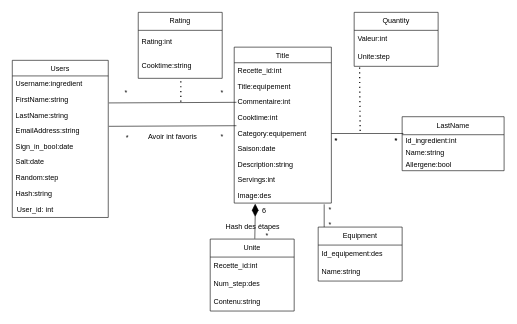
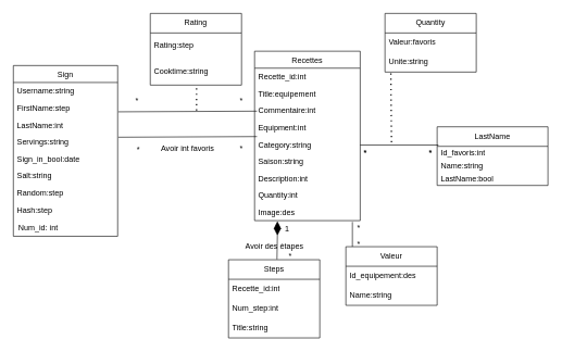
  <mxCell id="0" />
  <mxCell id="1" parent="0" />
- <mxCell id="2" value="Users" style="swimlane;fontStyle=0;align=center;verticalAlign=top;childLayout=stackLayout;horizontal=1;startSize=26;horizontalStack=0;resizeParent=1;resizeLast=0;collapsible=1;marginBottom=0;rounded=0;shadow=0;strokeWidth=1;" parent="1" vertex="1"><mxGeometry x="20" y="100" width="160" height="262" as="geometry"><mxRectangle x="230" y="140" width="160" height="26" as="alternateBounds" /></mxGeometry></mxCell>
- <mxCell id="3" value="Username:ingredient" style="text;align=left;verticalAlign=top;spacingLeft=4;spacingRight=4;overflow=hidden;rotatable=0;points=[[0,0.5],[1,0.5]];portConstraint=eastwest;rounded=0;shadow=0;html=0;" parent="2" vertex="1"><mxGeometry y="26" width="160" height="26" as="geometry" /></mxCell>
- <mxCell id="4" value="FirstName:string" style="text;align=left;verticalAlign=top;spacingLeft=4;spacingRight=4;overflow=hidden;rotatable=0;points=[[0,0.5],[1,0.5]];portConstraint=eastwest;rounded=0;shadow=0;html=0;" parent="2" vertex="1"><mxGeometry y="52" width="160" height="26" as="geometry" /></mxCell>
- <mxCell id="5" value="LastName:string" style="text;align=left;verticalAlign=top;spacingLeft=4;spacingRight=4;overflow=hidden;rotatable=0;points=[[0,0.5],[1,0.5]];portConstraint=eastwest;rounded=0;shadow=0;html=0;" parent="2" vertex="1"><mxGeometry y="78" width="160" height="26" as="geometry" /></mxCell>
- <mxCell id="6" value="EmailAddress:string" style="text;align=left;verticalAlign=top;spacingLeft=4;spacingRight=4;overflow=hidden;rotatable=0;points=[[0,0.5],[1,0.5]];portConstraint=eastwest;rounded=0;shadow=0;html=0;" parent="2" vertex="1"><mxGeometry y="104" width="160" height="26" as="geometry" /></mxCell>
+ <mxCell id="2" value="Sign" style="swimlane;fontStyle=0;align=center;verticalAlign=top;childLayout=stackLayout;horizontal=1;startSize=26;horizontalStack=0;resizeParent=1;resizeLast=0;collapsible=1;marginBottom=0;rounded=0;shadow=0;strokeWidth=1;" parent="1" vertex="1"><mxGeometry x="20" y="100" width="160" height="262" as="geometry"><mxRectangle x="230" y="140" width="160" height="26" as="alternateBounds" /></mxGeometry></mxCell>
+ <mxCell id="3" value="Username:string" style="text;align=left;verticalAlign=top;spacingLeft=4;spacingRight=4;overflow=hidden;rotatable=0;points=[[0,0.5],[1,0.5]];portConstraint=eastwest;rounded=0;shadow=0;html=0;" parent="2" vertex="1"><mxGeometry y="26" width="160" height="26" as="geometry" /></mxCell>
+ <mxCell id="4" value="FirstName:step" style="text;align=left;verticalAlign=top;spacingLeft=4;spacingRight=4;overflow=hidden;rotatable=0;points=[[0,0.5],[1,0.5]];portConstraint=eastwest;rounded=0;shadow=0;html=0;" parent="2" vertex="1"><mxGeometry y="52" width="160" height="26" as="geometry" /></mxCell>
+ <mxCell id="5" value="LastName:int" style="text;align=left;verticalAlign=top;spacingLeft=4;spacingRight=4;overflow=hidden;rotatable=0;points=[[0,0.5],[1,0.5]];portConstraint=eastwest;rounded=0;shadow=0;html=0;" parent="2" vertex="1"><mxGeometry y="78" width="160" height="26" as="geometry" /></mxCell>
+ <mxCell id="6" value="Servings:string" style="text;align=left;verticalAlign=top;spacingLeft=4;spacingRight=4;overflow=hidden;rotatable=0;points=[[0,0.5],[1,0.5]];portConstraint=eastwest;rounded=0;shadow=0;html=0;" parent="2" vertex="1"><mxGeometry y="104" width="160" height="26" as="geometry" /></mxCell>
  <mxCell id="7" value="Sign_in_bool:date" style="text;align=left;verticalAlign=top;spacingLeft=4;spacingRight=4;overflow=hidden;rotatable=0;points=[[0,0.5],[1,0.5]];portConstraint=eastwest;rounded=0;shadow=0;html=0;" parent="2" vertex="1"><mxGeometry y="130" width="160" height="26" as="geometry" /></mxCell>
- <mxCell id="8" value="Salt:date" style="text;align=left;verticalAlign=top;spacingLeft=4;spacingRight=4;overflow=hidden;rotatable=0;points=[[0,0.5],[1,0.5]];portConstraint=eastwest;rounded=0;shadow=0;html=0;" parent="2" vertex="1"><mxGeometry y="156" width="160" height="26" as="geometry" /></mxCell>
+ <mxCell id="8" value="Salt:string" style="text;align=left;verticalAlign=top;spacingLeft=4;spacingRight=4;overflow=hidden;rotatable=0;points=[[0,0.5],[1,0.5]];portConstraint=eastwest;rounded=0;shadow=0;html=0;" parent="2" vertex="1"><mxGeometry y="156" width="160" height="26" as="geometry" /></mxCell>
  <mxCell id="9" value="Random:step" style="text;align=left;verticalAlign=top;spacingLeft=4;spacingRight=4;overflow=hidden;rotatable=0;points=[[0,0.5],[1,0.5]];portConstraint=eastwest;rounded=0;shadow=0;html=0;" parent="2" vertex="1"><mxGeometry y="182" width="160" height="26" as="geometry" /></mxCell>
- <mxCell id="10" value="Hash:string" style="text;align=left;verticalAlign=top;spacingLeft=4;spacingRight=4;overflow=hidden;rotatable=0;points=[[0,0.5],[1,0.5]];portConstraint=eastwest;rounded=0;shadow=0;html=0;" parent="2" vertex="1"><mxGeometry y="208" width="160" height="26" as="geometry" /></mxCell>
- <mxCell id="11" value="Title" style="swimlane;fontStyle=0;align=center;verticalAlign=top;childLayout=stackLayout;horizontal=1;startSize=26;horizontalStack=0;resizeParent=1;resizeLast=0;collapsible=1;marginBottom=0;rounded=0;shadow=0;strokeWidth=1;" parent="1" vertex="1"><mxGeometry x="390" y="78" width="162" height="260" as="geometry"><mxRectangle x="550" y="140" width="160" height="26" as="alternateBounds" /></mxGeometry></mxCell>
+ <mxCell id="10" value="Hash:step" style="text;align=left;verticalAlign=top;spacingLeft=4;spacingRight=4;overflow=hidden;rotatable=0;points=[[0,0.5],[1,0.5]];portConstraint=eastwest;rounded=0;shadow=0;html=0;" parent="2" vertex="1"><mxGeometry y="208" width="160" height="26" as="geometry" /></mxCell>
+ <mxCell id="11" value="Recettes" style="swimlane;fontStyle=0;align=center;verticalAlign=top;childLayout=stackLayout;horizontal=1;startSize=26;horizontalStack=0;resizeParent=1;resizeLast=0;collapsible=1;marginBottom=0;rounded=0;shadow=0;strokeWidth=1;" parent="1" vertex="1"><mxGeometry x="390" y="78" width="162" height="260" as="geometry"><mxRectangle x="550" y="140" width="160" height="26" as="alternateBounds" /></mxGeometry></mxCell>
  <mxCell id="12" value="Recette_id:int" style="text;align=left;verticalAlign=top;spacingLeft=4;spacingRight=4;overflow=hidden;rotatable=0;points=[[0,0.5],[1,0.5]];portConstraint=eastwest;" parent="11" vertex="1"><mxGeometry y="26" width="162" height="26" as="geometry" /></mxCell>
  <mxCell id="13" value="Title:equipement" style="text;align=left;verticalAlign=top;spacingLeft=4;spacingRight=4;overflow=hidden;rotatable=0;points=[[0,0.5],[1,0.5]];portConstraint=eastwest;rounded=0;shadow=0;html=0;" parent="11" vertex="1"><mxGeometry y="52" width="162" height="26" as="geometry" /></mxCell>
  <mxCell id="14" value="Commentaire:int" style="text;align=left;verticalAlign=top;spacingLeft=4;spacingRight=4;overflow=hidden;rotatable=0;points=[[0,0.5],[1,0.5]];portConstraint=eastwest;rounded=0;shadow=0;html=0;" parent="11" vertex="1"><mxGeometry y="78" width="162" height="26" as="geometry" /></mxCell>
- <mxCell id="15" value="Cooktime:int" style="text;align=left;verticalAlign=top;spacingLeft=4;spacingRight=4;overflow=hidden;rotatable=0;points=[[0,0.5],[1,0.5]];portConstraint=eastwest;rounded=0;shadow=0;html=0;" parent="11" vertex="1"><mxGeometry y="104" width="162" height="26" as="geometry" /></mxCell>
- <mxCell id="16" value="Category:equipement" style="text;align=left;verticalAlign=top;spacingLeft=4;spacingRight=4;overflow=hidden;rotatable=0;points=[[0,0.5],[1,0.5]];portConstraint=eastwest;rounded=0;shadow=0;html=0;" parent="11" vertex="1"><mxGeometry y="130" width="162" height="26" as="geometry" /></mxCell>
- <mxCell id="17" value="Saison:date" style="text;align=left;verticalAlign=top;spacingLeft=4;spacingRight=4;overflow=hidden;rotatable=0;points=[[0,0.5],[1,0.5]];portConstraint=eastwest;rounded=0;shadow=0;html=0;" parent="11" vertex="1"><mxGeometry y="156" width="162" height="26" as="geometry" /></mxCell>
- <mxCell id="18" value="Description:string" style="text;align=left;verticalAlign=top;spacingLeft=4;spacingRight=4;overflow=hidden;rotatable=0;points=[[0,0.5],[1,0.5]];portConstraint=eastwest;rounded=0;shadow=0;html=0;" parent="11" vertex="1"><mxGeometry y="182" width="162" height="26" as="geometry" /></mxCell>
- <mxCell id="19" value="Servings:int" style="text;align=left;verticalAlign=top;spacingLeft=4;spacingRight=4;overflow=hidden;rotatable=0;points=[[0,0.5],[1,0.5]];portConstraint=eastwest;rounded=0;shadow=0;html=0;" parent="11" vertex="1"><mxGeometry y="208" width="162" height="26" as="geometry" /></mxCell>
+ <mxCell id="15" value="Equipment:int" style="text;align=left;verticalAlign=top;spacingLeft=4;spacingRight=4;overflow=hidden;rotatable=0;points=[[0,0.5],[1,0.5]];portConstraint=eastwest;rounded=0;shadow=0;html=0;" parent="11" vertex="1"><mxGeometry y="104" width="162" height="26" as="geometry" /></mxCell>
+ <mxCell id="16" value="Category:string" style="text;align=left;verticalAlign=top;spacingLeft=4;spacingRight=4;overflow=hidden;rotatable=0;points=[[0,0.5],[1,0.5]];portConstraint=eastwest;rounded=0;shadow=0;html=0;" parent="11" vertex="1"><mxGeometry y="130" width="162" height="26" as="geometry" /></mxCell>
+ <mxCell id="17" value="Saison:string" style="text;align=left;verticalAlign=top;spacingLeft=4;spacingRight=4;overflow=hidden;rotatable=0;points=[[0,0.5],[1,0.5]];portConstraint=eastwest;rounded=0;shadow=0;html=0;" parent="11" vertex="1"><mxGeometry y="156" width="162" height="26" as="geometry" /></mxCell>
+ <mxCell id="18" value="Description:int" style="text;align=left;verticalAlign=top;spacingLeft=4;spacingRight=4;overflow=hidden;rotatable=0;points=[[0,0.5],[1,0.5]];portConstraint=eastwest;rounded=0;shadow=0;html=0;" parent="11" vertex="1"><mxGeometry y="182" width="162" height="26" as="geometry" /></mxCell>
+ <mxCell id="19" value="Quantity:int" style="text;align=left;verticalAlign=top;spacingLeft=4;spacingRight=4;overflow=hidden;rotatable=0;points=[[0,0.5],[1,0.5]];portConstraint=eastwest;rounded=0;shadow=0;html=0;" parent="11" vertex="1"><mxGeometry y="208" width="162" height="26" as="geometry" /></mxCell>
  <mxCell id="20" value="Image:des" style="text;align=left;verticalAlign=top;spacingLeft=4;spacingRight=4;overflow=hidden;rotatable=0;points=[[0,0.5],[1,0.5]];portConstraint=eastwest;rounded=0;shadow=0;html=0;" parent="11" vertex="1"><mxGeometry y="234" width="162" height="26" as="geometry" /></mxCell>
  <mxCell id="21" value="LastName" style="swimlane;fontStyle=0;childLayout=stackLayout;horizontal=1;startSize=30;horizontalStack=0;resizeParent=1;resizeParentMax=0;resizeLast=0;collapsible=1;marginBottom=0;whiteSpace=wrap;html=1;" parent="1" vertex="1"><mxGeometry x="670" y="194" width="170" height="90" as="geometry" /></mxCell>
- <mxCell id="22" value="Id_ingredient:int" style="text;strokeColor=none;fillColor=none;align=left;verticalAlign=middle;spacingLeft=4;spacingRight=4;overflow=hidden;points=[[0,0.5],[1,0.5]];portConstraint=eastwest;rotatable=0;whiteSpace=wrap;html=1;" parent="21" vertex="1"><mxGeometry y="30" width="170" height="20" as="geometry" /></mxCell>
+ <mxCell id="22" value="Id_favoris:int" style="text;strokeColor=none;fillColor=none;align=left;verticalAlign=middle;spacingLeft=4;spacingRight=4;overflow=hidden;points=[[0,0.5],[1,0.5]];portConstraint=eastwest;rotatable=0;whiteSpace=wrap;html=1;" parent="21" vertex="1"><mxGeometry y="30" width="170" height="20" as="geometry" /></mxCell>
  <mxCell id="23" value="Name:string" style="text;strokeColor=none;fillColor=none;align=left;verticalAlign=middle;spacingLeft=4;spacingRight=4;overflow=hidden;points=[[0,0.5],[1,0.5]];portConstraint=eastwest;rotatable=0;whiteSpace=wrap;html=1;" parent="21" vertex="1"><mxGeometry y="50" width="170" height="20" as="geometry" /></mxCell>
- <mxCell id="24" value="Allergene:bool" style="text;strokeColor=none;fillColor=none;align=left;verticalAlign=middle;spacingLeft=4;spacingRight=4;overflow=hidden;points=[[0,0.5],[1,0.5]];portConstraint=eastwest;rotatable=0;whiteSpace=wrap;html=1;" parent="21" vertex="1"><mxGeometry y="70" width="170" height="20" as="geometry" /></mxCell>
+ <mxCell id="24" value="LastName:bool" style="text;strokeColor=none;fillColor=none;align=left;verticalAlign=middle;spacingLeft=4;spacingRight=4;overflow=hidden;points=[[0,0.5],[1,0.5]];portConstraint=eastwest;rotatable=0;whiteSpace=wrap;html=1;" parent="21" vertex="1"><mxGeometry y="70" width="170" height="20" as="geometry" /></mxCell>
  <mxCell id="25" value="Quantity" style="swimlane;fontStyle=0;childLayout=stackLayout;horizontal=1;startSize=30;horizontalStack=0;resizeParent=1;resizeParentMax=0;resizeLast=0;collapsible=1;marginBottom=0;whiteSpace=wrap;html=1;" parent="1" vertex="1"><mxGeometry x="590" y="20" width="140" height="90" as="geometry" /></mxCell>
- <mxCell id="26" value="Valeur:int" style="text;strokeColor=none;fillColor=none;align=left;verticalAlign=middle;spacingLeft=4;spacingRight=4;overflow=hidden;points=[[0,0.5],[1,0.5]];portConstraint=eastwest;rotatable=0;whiteSpace=wrap;html=1;" parent="25" vertex="1"><mxGeometry y="30" width="140" height="30" as="geometry" /></mxCell>
- <mxCell id="27" value="&lt;span&gt;Unite:step&lt;/span&gt;" style="text;strokeColor=none;fillColor=none;align=left;verticalAlign=middle;spacingLeft=4;spacingRight=4;overflow=hidden;points=[[0,0.5],[1,0.5]];portConstraint=eastwest;rotatable=0;whiteSpace=wrap;html=1;fontStyle=0" parent="25" vertex="1"><mxGeometry y="60" width="140" height="30" as="geometry" /></mxCell>
- <mxCell id="28" value="Equipment" style="swimlane;fontStyle=0;childLayout=stackLayout;horizontal=1;startSize=30;horizontalStack=0;resizeParent=1;resizeParentMax=0;resizeLast=0;collapsible=1;marginBottom=0;whiteSpace=wrap;html=1;" parent="1" vertex="1"><mxGeometry x="530" y="378" width="140" height="90" as="geometry"><mxRectangle x="542" y="368" width="100" height="30" as="alternateBounds" /></mxGeometry></mxCell>
+ <mxCell id="26" value="Valeur:favoris" style="text;strokeColor=none;fillColor=none;align=left;verticalAlign=middle;spacingLeft=4;spacingRight=4;overflow=hidden;points=[[0,0.5],[1,0.5]];portConstraint=eastwest;rotatable=0;whiteSpace=wrap;html=1;" parent="25" vertex="1"><mxGeometry y="30" width="140" height="30" as="geometry" /></mxCell>
+ <mxCell id="27" value="&lt;span&gt;Unite:string&lt;/span&gt;" style="text;strokeColor=none;fillColor=none;align=left;verticalAlign=middle;spacingLeft=4;spacingRight=4;overflow=hidden;points=[[0,0.5],[1,0.5]];portConstraint=eastwest;rotatable=0;whiteSpace=wrap;html=1;fontStyle=0" parent="25" vertex="1"><mxGeometry y="60" width="140" height="30" as="geometry" /></mxCell>
+ <mxCell id="28" value="Valeur" style="swimlane;fontStyle=0;childLayout=stackLayout;horizontal=1;startSize=30;horizontalStack=0;resizeParent=1;resizeParentMax=0;resizeLast=0;collapsible=1;marginBottom=0;whiteSpace=wrap;html=1;" parent="1" vertex="1"><mxGeometry x="530" y="378" width="140" height="90" as="geometry"><mxRectangle x="542" y="368" width="100" height="30" as="alternateBounds" /></mxGeometry></mxCell>
  <mxCell id="29" value="Id_equipement:des" style="text;strokeColor=none;fillColor=none;align=left;verticalAlign=middle;spacingLeft=4;spacingRight=4;overflow=hidden;points=[[0,0.5],[1,0.5]];portConstraint=eastwest;rotatable=0;whiteSpace=wrap;html=1;" parent="28" vertex="1"><mxGeometry y="30" width="140" height="30" as="geometry" /></mxCell>
  <mxCell id="30" value="Name:string" style="text;strokeColor=none;fillColor=none;align=left;verticalAlign=middle;spacingLeft=4;spacingRight=4;overflow=hidden;points=[[0,0.5],[1,0.5]];portConstraint=eastwest;rotatable=0;whiteSpace=wrap;html=1;" parent="28" vertex="1"><mxGeometry y="60" width="140" height="30" as="geometry" /></mxCell>
  <mxCell id="31" value="" style="endArrow=none;html=1;rounded=0;entryX=0.023;entryY=0.154;entryDx=0;entryDy=0;entryPerimeter=0;" parent="1" edge="1"><mxGeometry width="50" height="50" relative="1" as="geometry"><mxPoint x="181" y="171" as="sourcePoint" /><mxPoint x="393.726" y="170.004" as="targetPoint" /></mxGeometry></mxCell>
  <mxCell id="32" value="" style="endArrow=none;dashed=1;html=1;dashPattern=1 3;strokeWidth=2;rounded=0;exitX=0.065;exitY=1.064;exitDx=0;exitDy=0;exitPerimeter=0;" parent="1" source="27" edge="1"><mxGeometry width="50" height="50" relative="1" as="geometry"><mxPoint x="600" y="350" as="sourcePoint" /><mxPoint x="600" y="220" as="targetPoint" /></mxGeometry></mxCell>
  <mxCell id="33" value="Rating" style="swimlane;fontStyle=0;childLayout=stackLayout;horizontal=1;startSize=30;horizontalStack=0;resizeParent=1;resizeParentMax=0;resizeLast=0;collapsible=1;marginBottom=0;whiteSpace=wrap;html=1;" parent="1" vertex="1"><mxGeometry x="230" y="20" width="140" height="110" as="geometry" /></mxCell>
- <mxCell id="34" value="Rating:int" style="text;strokeColor=none;fillColor=none;align=left;verticalAlign=middle;spacingLeft=4;spacingRight=4;overflow=hidden;points=[[0,0.5],[1,0.5]];portConstraint=eastwest;rotatable=0;whiteSpace=wrap;html=1;" parent="33" vertex="1"><mxGeometry y="30" width="140" height="40" as="geometry" /></mxCell>
+ <mxCell id="34" value="Rating:step" style="text;strokeColor=none;fillColor=none;align=left;verticalAlign=middle;spacingLeft=4;spacingRight=4;overflow=hidden;points=[[0,0.5],[1,0.5]];portConstraint=eastwest;rotatable=0;whiteSpace=wrap;html=1;" parent="33" vertex="1"><mxGeometry y="30" width="140" height="40" as="geometry" /></mxCell>
  <mxCell id="35" value="Cooktime:string" style="text;strokeColor=none;fillColor=none;align=left;verticalAlign=middle;spacingLeft=4;spacingRight=4;overflow=hidden;points=[[0,0.5],[1,0.5]];portConstraint=eastwest;rotatable=0;whiteSpace=wrap;html=1;" parent="33" vertex="1"><mxGeometry y="70" width="140" height="40" as="geometry" /></mxCell>
  <mxCell id="36" value="" style="endArrow=none;dashed=1;html=1;dashPattern=1 3;strokeWidth=2;rounded=0;" parent="1" edge="1"><mxGeometry width="50" height="50" relative="1" as="geometry"><mxPoint x="301" y="169" as="sourcePoint" /><mxPoint x="301" y="130" as="targetPoint" /></mxGeometry></mxCell>
- <mxCell id="37" value="User_id: int" style="text;align=left;verticalAlign=top;spacingLeft=4;spacingRight=4;overflow=hidden;rotatable=0;points=[[0,0.5],[1,0.5]];portConstraint=eastwest;rounded=0;shadow=0;html=0;" parent="1" vertex="1"><mxGeometry x="22" y="336" width="160" height="26" as="geometry" /></mxCell>
+ <mxCell id="37" value="Num_id: int" style="text;align=left;verticalAlign=top;spacingLeft=4;spacingRight=4;overflow=hidden;rotatable=0;points=[[0,0.5],[1,0.5]];portConstraint=eastwest;rounded=0;shadow=0;html=0;" parent="1" vertex="1"><mxGeometry x="22" y="336" width="160" height="26" as="geometry" /></mxCell>
  <mxCell id="38" value="" style="endArrow=none;html=1;rounded=0;entryX=0.023;entryY=0.154;entryDx=0;entryDy=0;entryPerimeter=0;" parent="1" edge="1"><mxGeometry width="50" height="50" relative="1" as="geometry"><mxPoint x="181" y="209.996" as="sourcePoint" /><mxPoint x="393.726" y="209" as="targetPoint" /></mxGeometry></mxCell>
  <mxCell id="39" value="Avoir int favoris" style="text;html=1;align=center;verticalAlign=middle;whiteSpace=wrap;rounded=0;" parent="1" vertex="1"><mxGeometry x="228" y="212" width="119" height="30" as="geometry" /></mxCell>
  <mxCell id="40" value="*" style="text;html=1;align=center;verticalAlign=middle;whiteSpace=wrap;rounded=0;" parent="1" vertex="1"><mxGeometry x="180" y="140" width="60" height="30" as="geometry" /></mxCell>
  <mxCell id="41" value="*" style="text;html=1;align=center;verticalAlign=middle;whiteSpace=wrap;rounded=0;" parent="1" vertex="1"><mxGeometry x="340" y="140" width="60" height="30" as="geometry" /></mxCell>
  <mxCell id="42" value="*" style="text;html=1;align=center;verticalAlign=middle;whiteSpace=wrap;rounded=0;" parent="1" vertex="1"><mxGeometry x="182" y="214" width="60" height="30" as="geometry" /></mxCell>
  <mxCell id="43" value="*" style="text;html=1;align=center;verticalAlign=middle;whiteSpace=wrap;rounded=0;" parent="1" vertex="1"><mxGeometry x="340" y="212" width="60" height="30" as="geometry" /></mxCell>
- <mxCell id="44" value="Unite" style="swimlane;fontStyle=0;childLayout=stackLayout;horizontal=1;startSize=30;horizontalStack=0;resizeParent=1;resizeParentMax=0;resizeLast=0;collapsible=1;marginBottom=0;whiteSpace=wrap;html=1;" parent="1" vertex="1"><mxGeometry x="350" y="398" width="140" height="120" as="geometry" /></mxCell>
+ <mxCell id="44" value="Steps" style="swimlane;fontStyle=0;childLayout=stackLayout;horizontal=1;startSize=30;horizontalStack=0;resizeParent=1;resizeParentMax=0;resizeLast=0;collapsible=1;marginBottom=0;whiteSpace=wrap;html=1;" parent="1" vertex="1"><mxGeometry x="350" y="398" width="140" height="120" as="geometry" /></mxCell>
  <mxCell id="45" value="Recette_id:int" style="text;strokeColor=none;fillColor=none;align=left;verticalAlign=middle;spacingLeft=4;spacingRight=4;overflow=hidden;points=[[0,0.5],[1,0.5]];portConstraint=eastwest;rotatable=0;whiteSpace=wrap;html=1;" parent="44" vertex="1"><mxGeometry y="30" width="140" height="30" as="geometry" /></mxCell>
- <mxCell id="46" value="Num_step:des" style="text;strokeColor=none;fillColor=none;align=left;verticalAlign=middle;spacingLeft=4;spacingRight=4;overflow=hidden;points=[[0,0.5],[1,0.5]];portConstraint=eastwest;rotatable=0;whiteSpace=wrap;html=1;" parent="44" vertex="1"><mxGeometry y="60" width="140" height="30" as="geometry" /></mxCell>
- <mxCell id="47" value="Contenu:string" style="text;strokeColor=none;fillColor=none;align=left;verticalAlign=middle;spacingLeft=4;spacingRight=4;overflow=hidden;points=[[0,0.5],[1,0.5]];portConstraint=eastwest;rotatable=0;whiteSpace=wrap;html=1;" parent="44" vertex="1"><mxGeometry y="90" width="140" height="30" as="geometry" /></mxCell>
- <mxCell id="48" value="Hash des étapes" style="text;strokeColor=none;fillColor=none;align=left;verticalAlign=middle;spacingLeft=4;spacingRight=4;overflow=hidden;points=[[0,0.5],[1,0.5]];portConstraint=eastwest;rotatable=0;whiteSpace=wrap;html=1;" parent="1" vertex="1"><mxGeometry x="370" y="362" width="120" height="30" as="geometry" /></mxCell>
+ <mxCell id="46" value="Num_step:int" style="text;strokeColor=none;fillColor=none;align=left;verticalAlign=middle;spacingLeft=4;spacingRight=4;overflow=hidden;points=[[0,0.5],[1,0.5]];portConstraint=eastwest;rotatable=0;whiteSpace=wrap;html=1;" parent="44" vertex="1"><mxGeometry y="60" width="140" height="30" as="geometry" /></mxCell>
+ <mxCell id="47" value="Title:string" style="text;strokeColor=none;fillColor=none;align=left;verticalAlign=middle;spacingLeft=4;spacingRight=4;overflow=hidden;points=[[0,0.5],[1,0.5]];portConstraint=eastwest;rotatable=0;whiteSpace=wrap;html=1;" parent="44" vertex="1"><mxGeometry y="90" width="140" height="30" as="geometry" /></mxCell>
+ <mxCell id="48" value="Avoir des étapes" style="text;strokeColor=none;fillColor=none;align=left;verticalAlign=middle;spacingLeft=4;spacingRight=4;overflow=hidden;points=[[0,0.5],[1,0.5]];portConstraint=eastwest;rotatable=0;whiteSpace=wrap;html=1;" parent="1" vertex="1"><mxGeometry x="370" y="362" width="120" height="30" as="geometry" /></mxCell>
  <mxCell id="49" value="" style="endArrow=none;html=1;rounded=0;entryX=0;entryY=1;entryDx=0;entryDy=0;" parent="1" edge="1"><mxGeometry width="50" height="50" relative="1" as="geometry"><mxPoint x="552" y="222" as="sourcePoint" /><mxPoint x="672" y="222" as="targetPoint" /></mxGeometry></mxCell>
  <mxCell id="50" value="" style="rhombus;whiteSpace=wrap;html=1;rotation=-90;fontColor=#000000;labelBackgroundColor=#000000;fillColor=#000000;" parent="1" vertex="1"><mxGeometry x="415" y="345" width="20" height="10" as="geometry" /></mxCell>
  <mxCell id="51" value="" style="endArrow=none;html=1;rounded=0;entryX=0;entryY=0.5;entryDx=0;entryDy=0;exitX=0.531;exitY=-0.005;exitDx=0;exitDy=0;exitPerimeter=0;" parent="1" source="44" target="50" edge="1"><mxGeometry width="50" height="50" relative="1" as="geometry"><mxPoint x="260" y="420" as="sourcePoint" /><mxPoint x="310" y="370" as="targetPoint" /></mxGeometry></mxCell>
  <mxCell id="52" value="" style="endArrow=none;html=1;rounded=0;exitX=0.572;exitY=-0.021;exitDx=0;exitDy=0;exitPerimeter=0;" parent="1" edge="1"><mxGeometry width="50" height="50" relative="1" as="geometry"><mxPoint x="540" y="378" as="sourcePoint" /><mxPoint x="540" y="340" as="targetPoint" /></mxGeometry></mxCell>
  <mxCell id="53" value="*" style="text;html=1;align=center;verticalAlign=middle;whiteSpace=wrap;rounded=0;" parent="1" vertex="1"><mxGeometry x="415" y="378" width="60" height="30" as="geometry" /></mxCell>
  <mxCell id="54" value="*" style="text;html=1;align=center;verticalAlign=middle;whiteSpace=wrap;rounded=0;" parent="1" vertex="1"><mxGeometry x="480" y="360" width="140" height="30" as="geometry" /></mxCell>
  <mxCell id="55" value="*" style="text;html=1;align=center;verticalAlign=middle;whiteSpace=wrap;rounded=0;" parent="1" vertex="1"><mxGeometry x="480" y="334" width="140" height="30" as="geometry" /></mxCell>
  <mxCell id="56" value="*" style="text;html=1;align=center;verticalAlign=middle;whiteSpace=wrap;rounded=0;fontStyle=1" parent="1" vertex="1"><mxGeometry x="490" y="219.5" width="140" height="30" as="geometry" /></mxCell>
  <mxCell id="57" value="*" style="text;html=1;align=center;verticalAlign=middle;whiteSpace=wrap;rounded=0;fontStyle=1" parent="1" vertex="1"><mxGeometry x="590" y="219.5" width="140" height="30" as="geometry" /></mxCell>
- <mxCell id="58" value="6" style="text;html=1;align=center;verticalAlign=middle;whiteSpace=wrap;rounded=0;" parent="1" vertex="1"><mxGeometry x="410" y="336" width="60" height="30" as="geometry" /></mxCell>
+ <mxCell id="58" value="1" style="text;html=1;align=center;verticalAlign=middle;whiteSpace=wrap;rounded=0;" parent="1" vertex="1"><mxGeometry x="410" y="336" width="60" height="30" as="geometry" /></mxCell>
  <mxCell id="59" style="edgeStyle=orthogonalEdgeStyle;rounded=0;orthogonalLoop=1;jettySize=auto;html=1;exitX=1;exitY=0;exitDx=0;exitDy=0;entryX=0.222;entryY=1.192;entryDx=0;entryDy=0;entryPerimeter=0;" parent="1" source="50" target="20" edge="1"><mxGeometry relative="1" as="geometry" /></mxCell>
